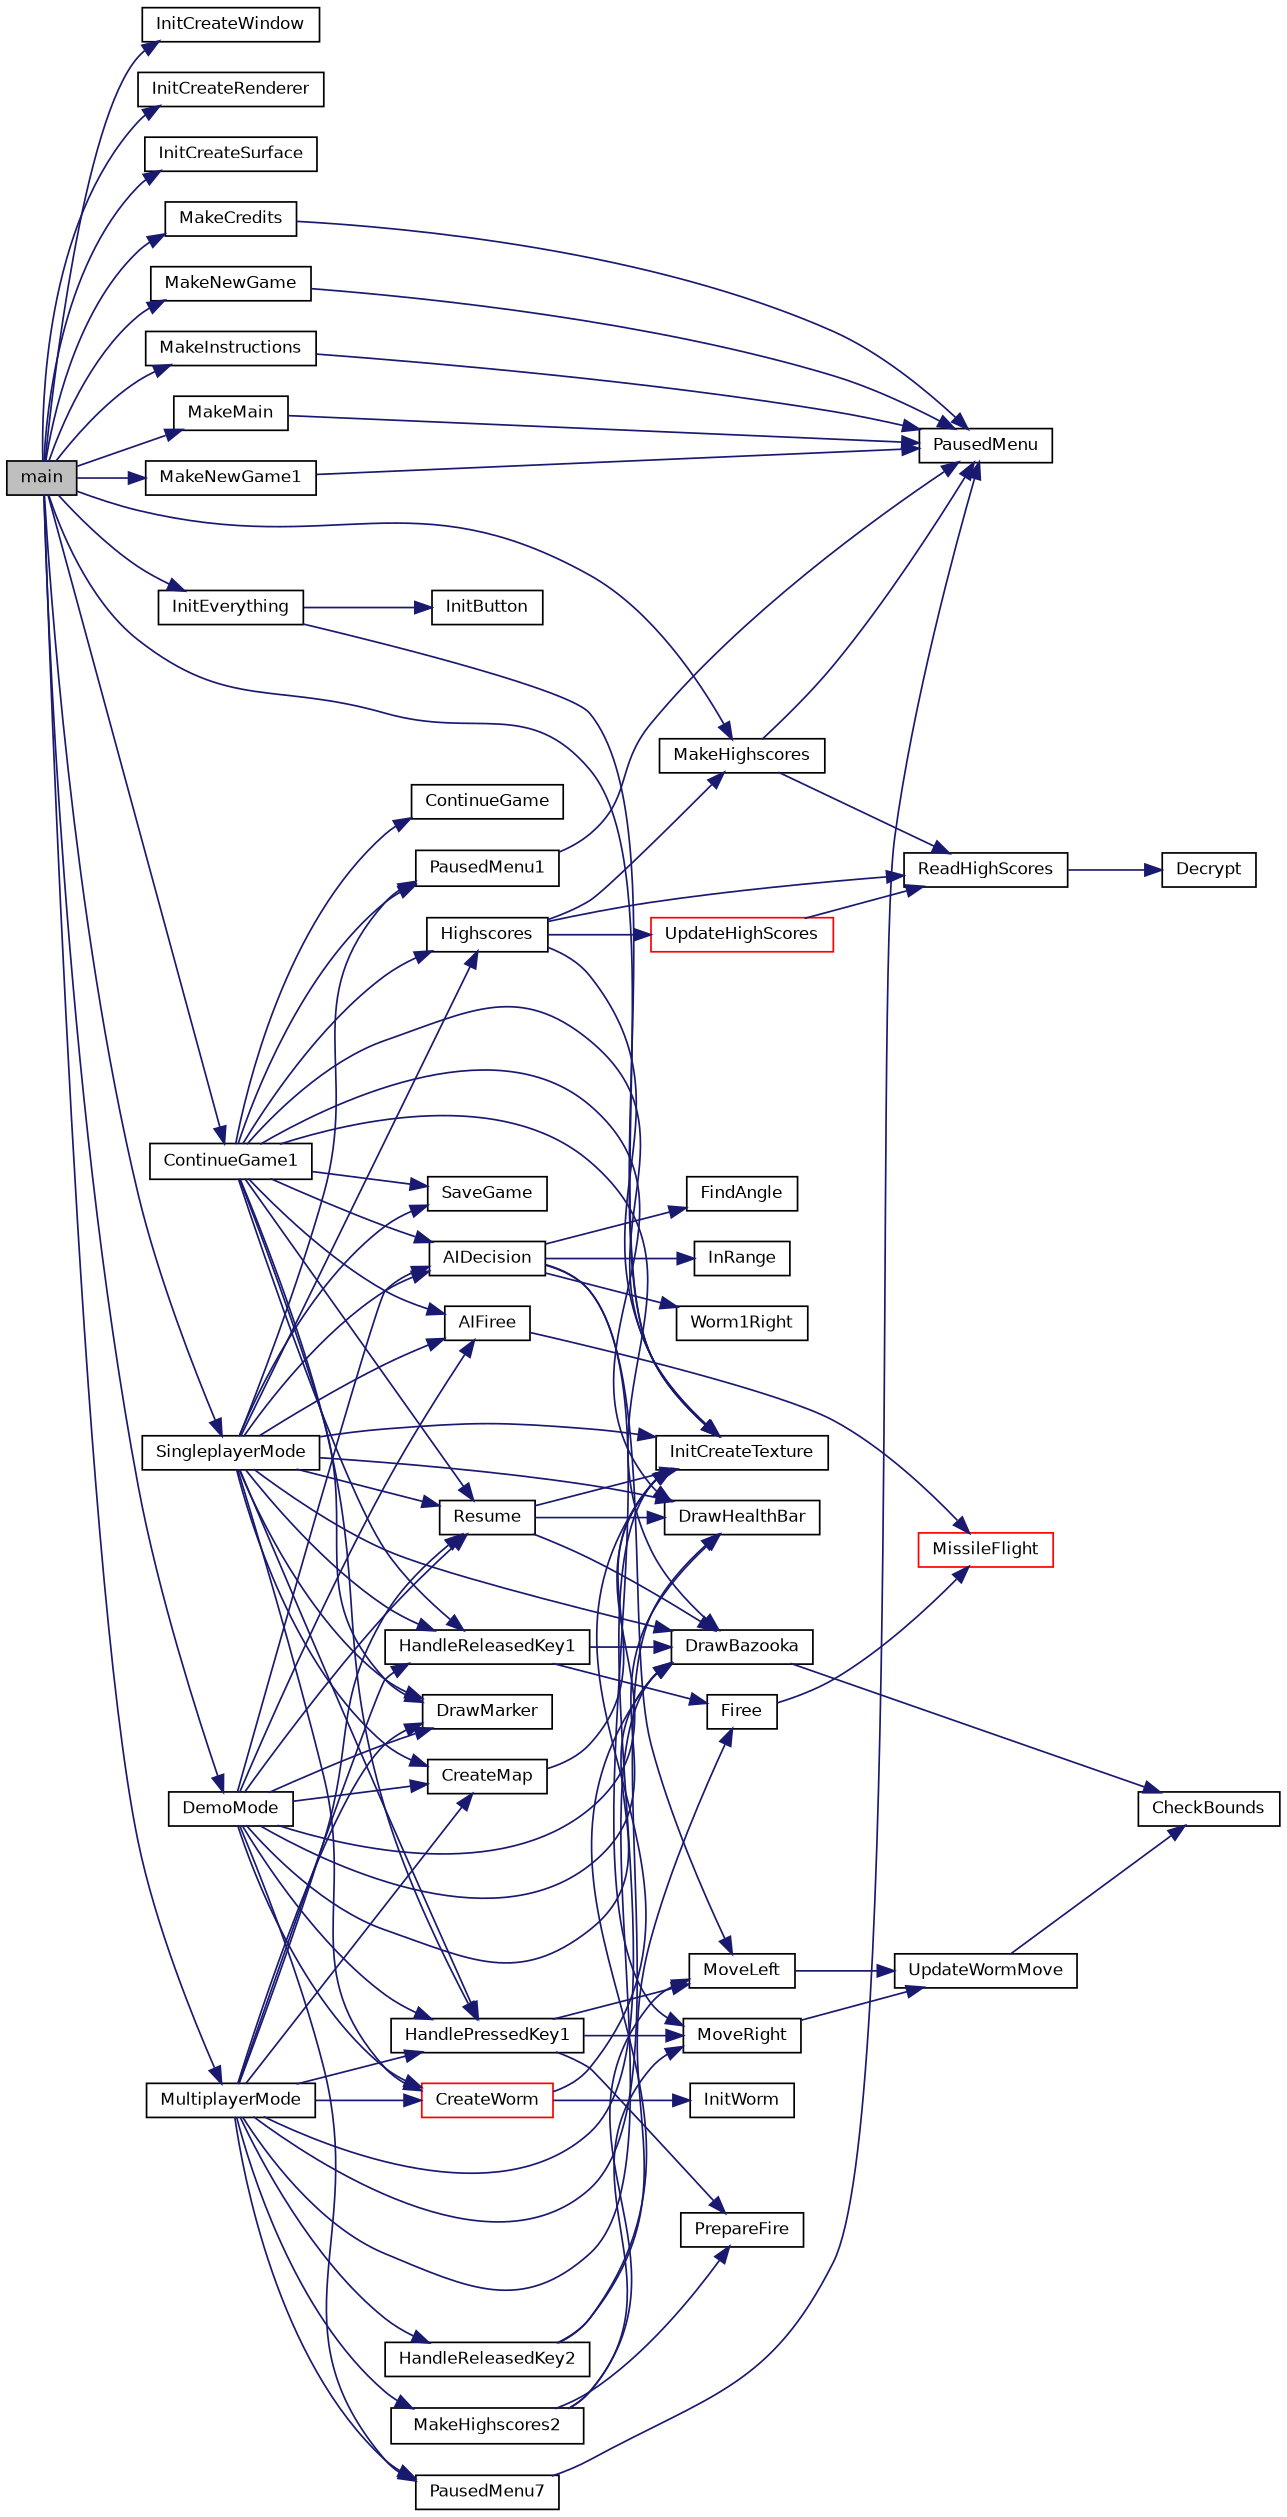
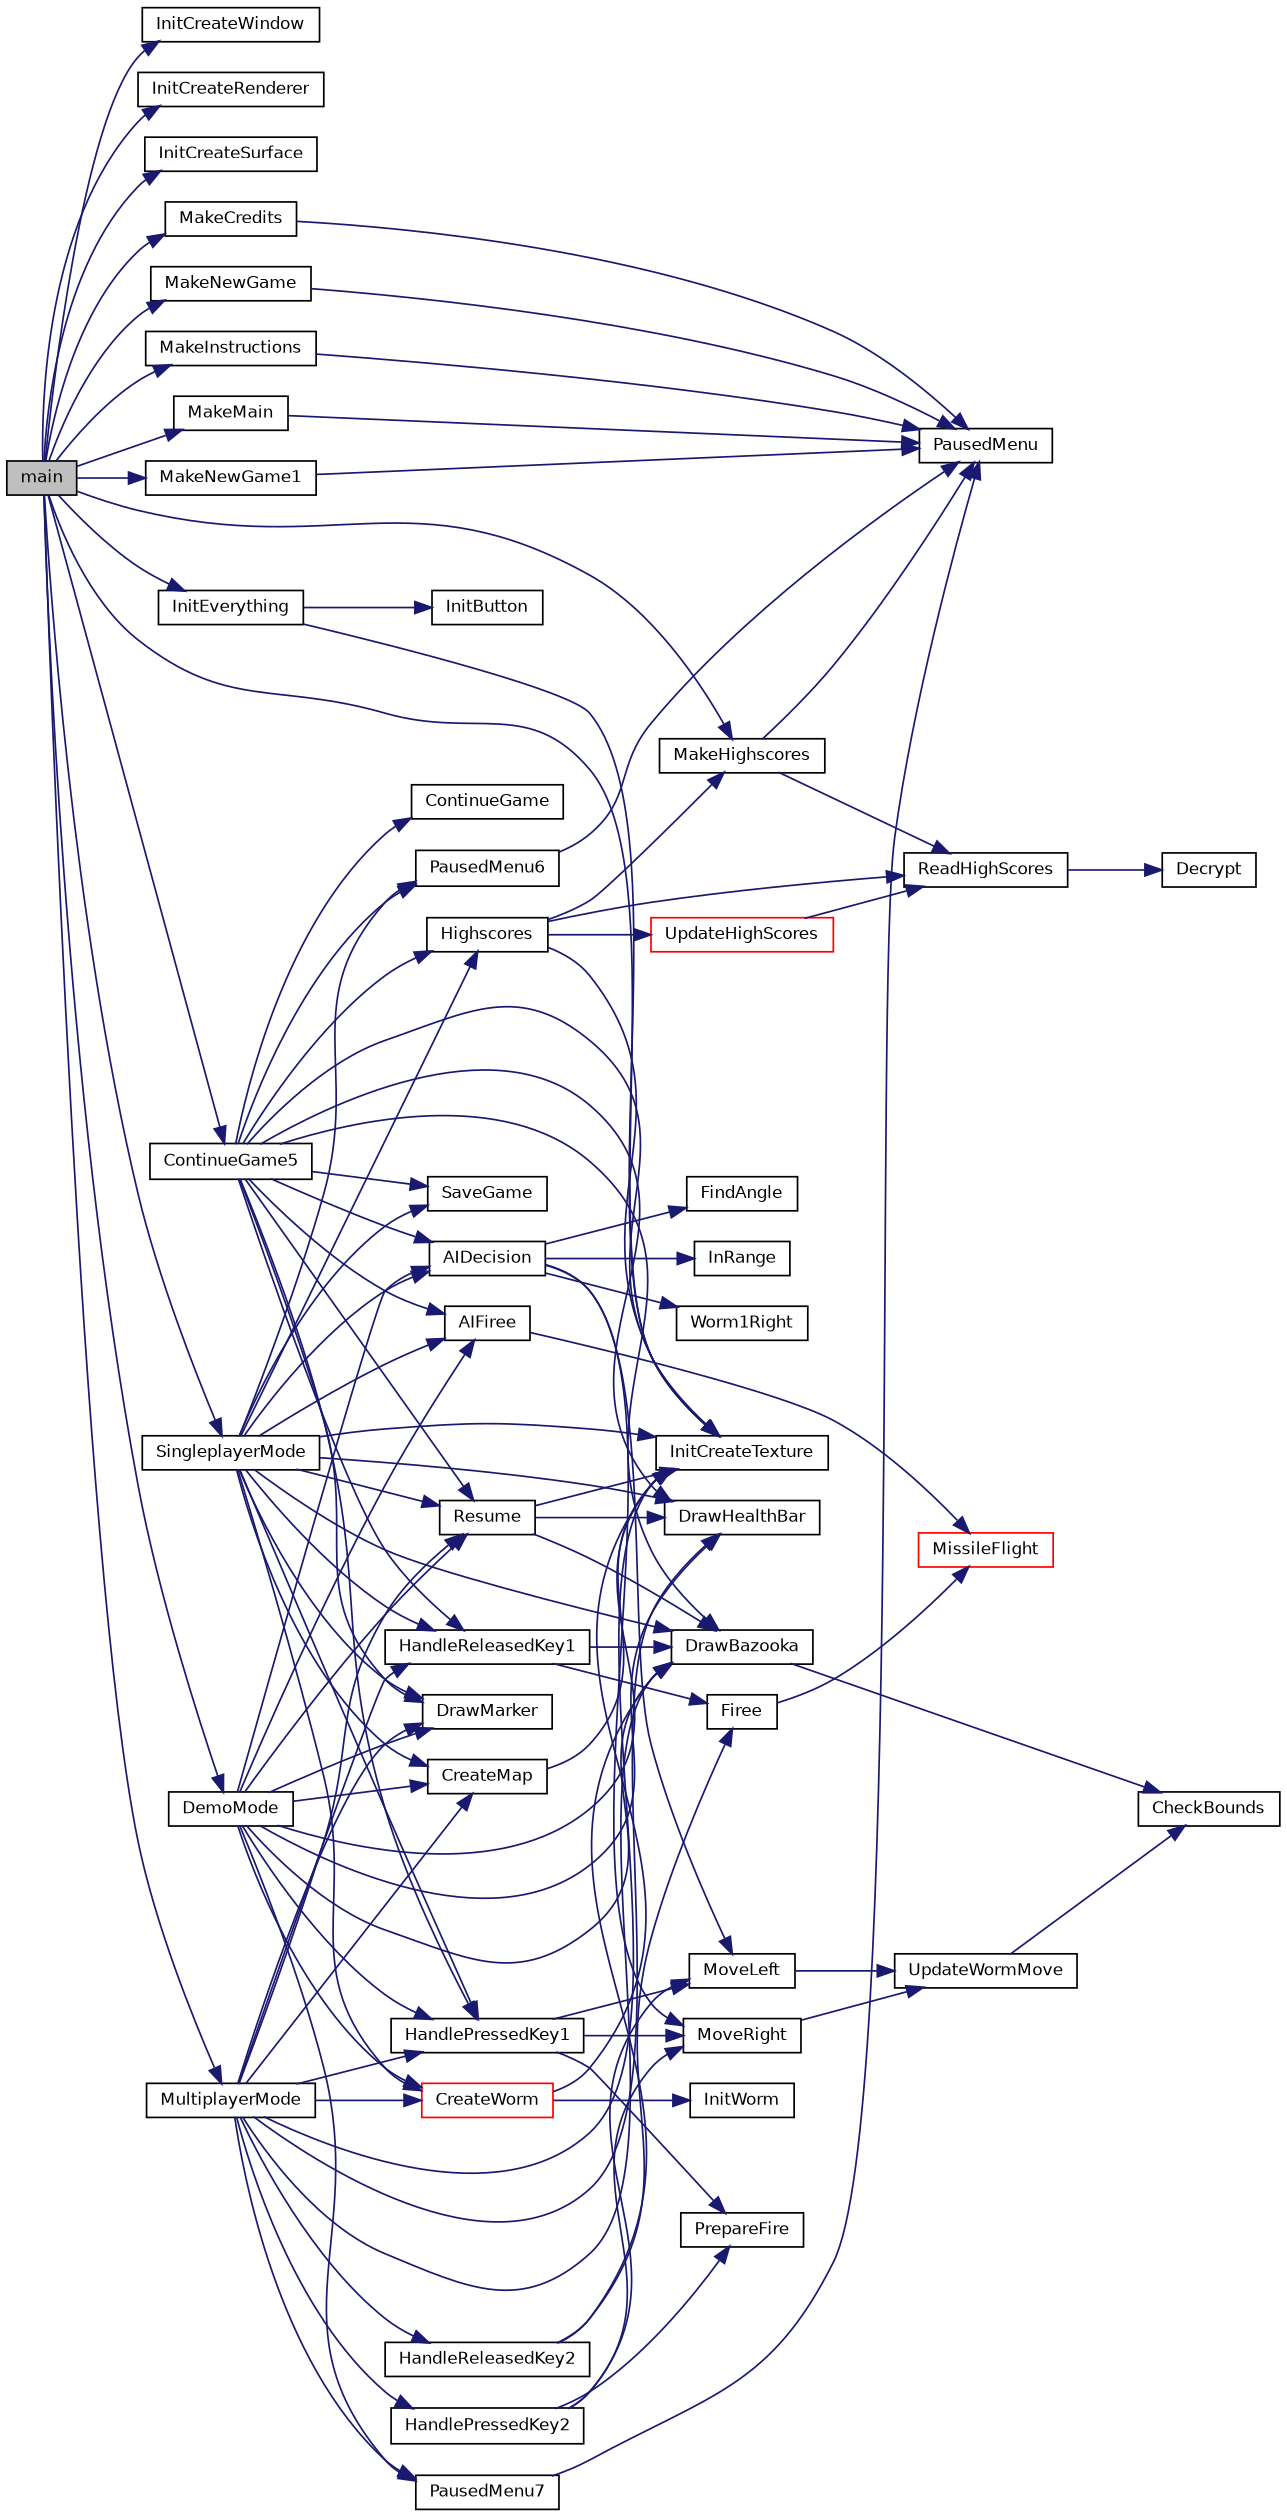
  digraph {
    rankdir=LR
    node [color=black fillcolor=white fontname=Helvetica fontsize=10 shape=record style=filled]
    edge [color=midnightblue fontname=Helvetica fontsize=10 labelfontname=Helvetica labelfontsize=10 style=solid]
    n1 [fillcolor=grey75 fontcolor=black height=0.2 label=main width=0.4]
    n2 [height=0.2 label=InitCreateWindow width=0.4]
    n3 [height=0.2 label=InitCreateRenderer width=0.4]
    n4 [height=0.2 label=InitCreateSurface width=0.4]
    n5 [height=0.2 label=InitCreateTexture width=0.4]
    n6 [height=0.2 label=InitEverything width=0.4]
    n7 [height=0.2 label=MakeMain width=0.4]
    n8 [height=0.2 label=MakeNewGame1 width=0.4]
-   n9 [height=0.2 label=ContinueGame1 width=0.4]
+   n9 [height=0.2 label=ContinueGame5 width=0.4]
    n10 [height=0.2 label=MakeHighscores width=0.4]
    n11 [height=0.2 label=MakeInstructions width=0.4]
    n12 [height=0.2 label=MakeCredits width=0.4]
    n13 [height=0.2 label=MakeNewGame width=0.4]
    n14 [height=0.2 label=MultiplayerMode width=0.4]
    n15 [height=0.2 label=DemoMode width=0.4]
    n16 [height=0.2 label=SingleplayerMode width=0.4]
    n17 [height=0.2 label=InitButton width=0.4]
    n18 [height=0.2 label=PausedMenu width=0.4]
    n19 [height=0.2 label=ContinueGame width=0.4]
    n20 [height=0.2 label=DrawBazooka width=0.4]
    n21 [height=0.2 label=DrawHealthBar width=0.4]
    n22 [height=0.2 label=HandlePressedKey1 width=0.4]
    n23 [height=0.2 label=HandleReleasedKey1 width=0.4]
-   n24 [height=0.2 label=PausedMenu1 width=0.4]
+   n24 [height=0.2 label=PausedMenu6 width=0.4]
    n25 [height=0.2 label=Resume width=0.4]
    n26 [height=0.2 label=SaveGame width=0.4]
    n27 [height=0.2 label=AIDecision width=0.4]
    n28 [height=0.2 label=AIFiree width=0.4]
    n29 [height=0.2 label=DrawMarker width=0.4]
    n30 [height=0.2 label=Highscores width=0.4]
    n31 [height=0.2 label=ReadHighScores width=0.4]
    n32 [height=0.2 label=CreateMap width=0.4]
    n33 [color=red height=0.2 label=CreateWorm width=0.4]
-   n34 [height=0.2 label=MakeHighscores2 width=0.4]
+   n34 [height=0.2 label=HandlePressedKey2 width=0.4]
    n35 [height=0.2 label=HandleReleasedKey2 width=0.4]
    n36 [height=0.2 label=PausedMenu7 width=0.4]
    n37 [height=0.2 label=CheckBounds width=0.4]
    n38 [height=0.2 label=MoveLeft width=0.4]
    n39 [height=0.2 label=MoveRight width=0.4]
    n40 [height=0.2 label=PrepareFire width=0.4]
    n41 [height=0.2 label=Firee width=0.4]
    n42 [height=0.2 label=InRange width=0.4]
    n43 [height=0.2 label=Worm1Right width=0.4]
    n44 [height=0.2 label=FindAngle width=0.4]
    n45 [color=red height=0.2 label=MissileFlight width=0.4]
    n46 [color=red height=0.2 label=UpdateHighScores width=0.4]
    n47 [height=0.2 label=UpdateWormMove width=0.4]
    n48 [height=0.2 label=Decrypt width=0.4]
    n49 [height=0.2 label=InitWorm width=0.4]
    n1 -> n2
    n1 -> n3
    n1 -> n4
    n1 -> n5
    n1 -> n6
    n1 -> n7
    n1 -> n8
    n1 -> n9
    n1 -> n10
    n1 -> n11
    n1 -> n12
    n1 -> n13
    n1 -> n14
    n1 -> n15
    n1 -> n16
    n6 -> n5
    n6 -> n17
    n7 -> n18
    n8 -> n18
    n9 -> n5
    n9 -> n19
    n9 -> n20
    n9 -> n21
    n9 -> n22
    n9 -> n23
    n9 -> n24
    n9 -> n25
    n9 -> n26
    n9 -> n27
    n9 -> n28
    n9 -> n29
    n9 -> n30
    n10 -> n18
    n10 -> n31
    n11 -> n18
    n12 -> n18
    n13 -> n18
    n14 -> n5
    n14 -> n20
    n14 -> n21
    n14 -> n22
    n14 -> n23
    n14 -> n25
    n14 -> n29
    n14 -> n32
    n14 -> n33
    n14 -> n34
    n14 -> n35
    n14 -> n36
    n15 -> n5
    n15 -> n20
    n15 -> n21
    n15 -> n22
    n15 -> n25
    n15 -> n27
    n15 -> n28
    n15 -> n29
    n15 -> n32
    n15 -> n33
    n15 -> n36
    n16 -> n5
    n16 -> n20
    n16 -> n21
    n16 -> n22
    n16 -> n23
    n16 -> n24
    n16 -> n25
    n16 -> n26
    n16 -> n27
    n16 -> n28
    n16 -> n29
    n16 -> n30
    n16 -> n32
    n16 -> n33
    n20 -> n37
    n22 -> n38
    n22 -> n39
    n22 -> n40
    n23 -> n20
    n23 -> n41
    n24 -> n18
    n25 -> n5
    n25 -> n20
    n25 -> n21
    n27 -> n38
    n27 -> n39
    n27 -> n42
    n27 -> n43
    n27 -> n44
    n28 -> n45
    n30 -> n5
    n30 -> n10
    n30 -> n31
    n30 -> n46
    n31 -> n48
    n32 -> n5
    n33 -> n5
    n33 -> n49
    n34 -> n38
    n34 -> n39
    n34 -> n40
    n35 -> n20
    n35 -> n41
    n36 -> n18
    n38 -> n47
    n39 -> n47
    n41 -> n45
    n46 -> n31
    n47 -> n37
  }
